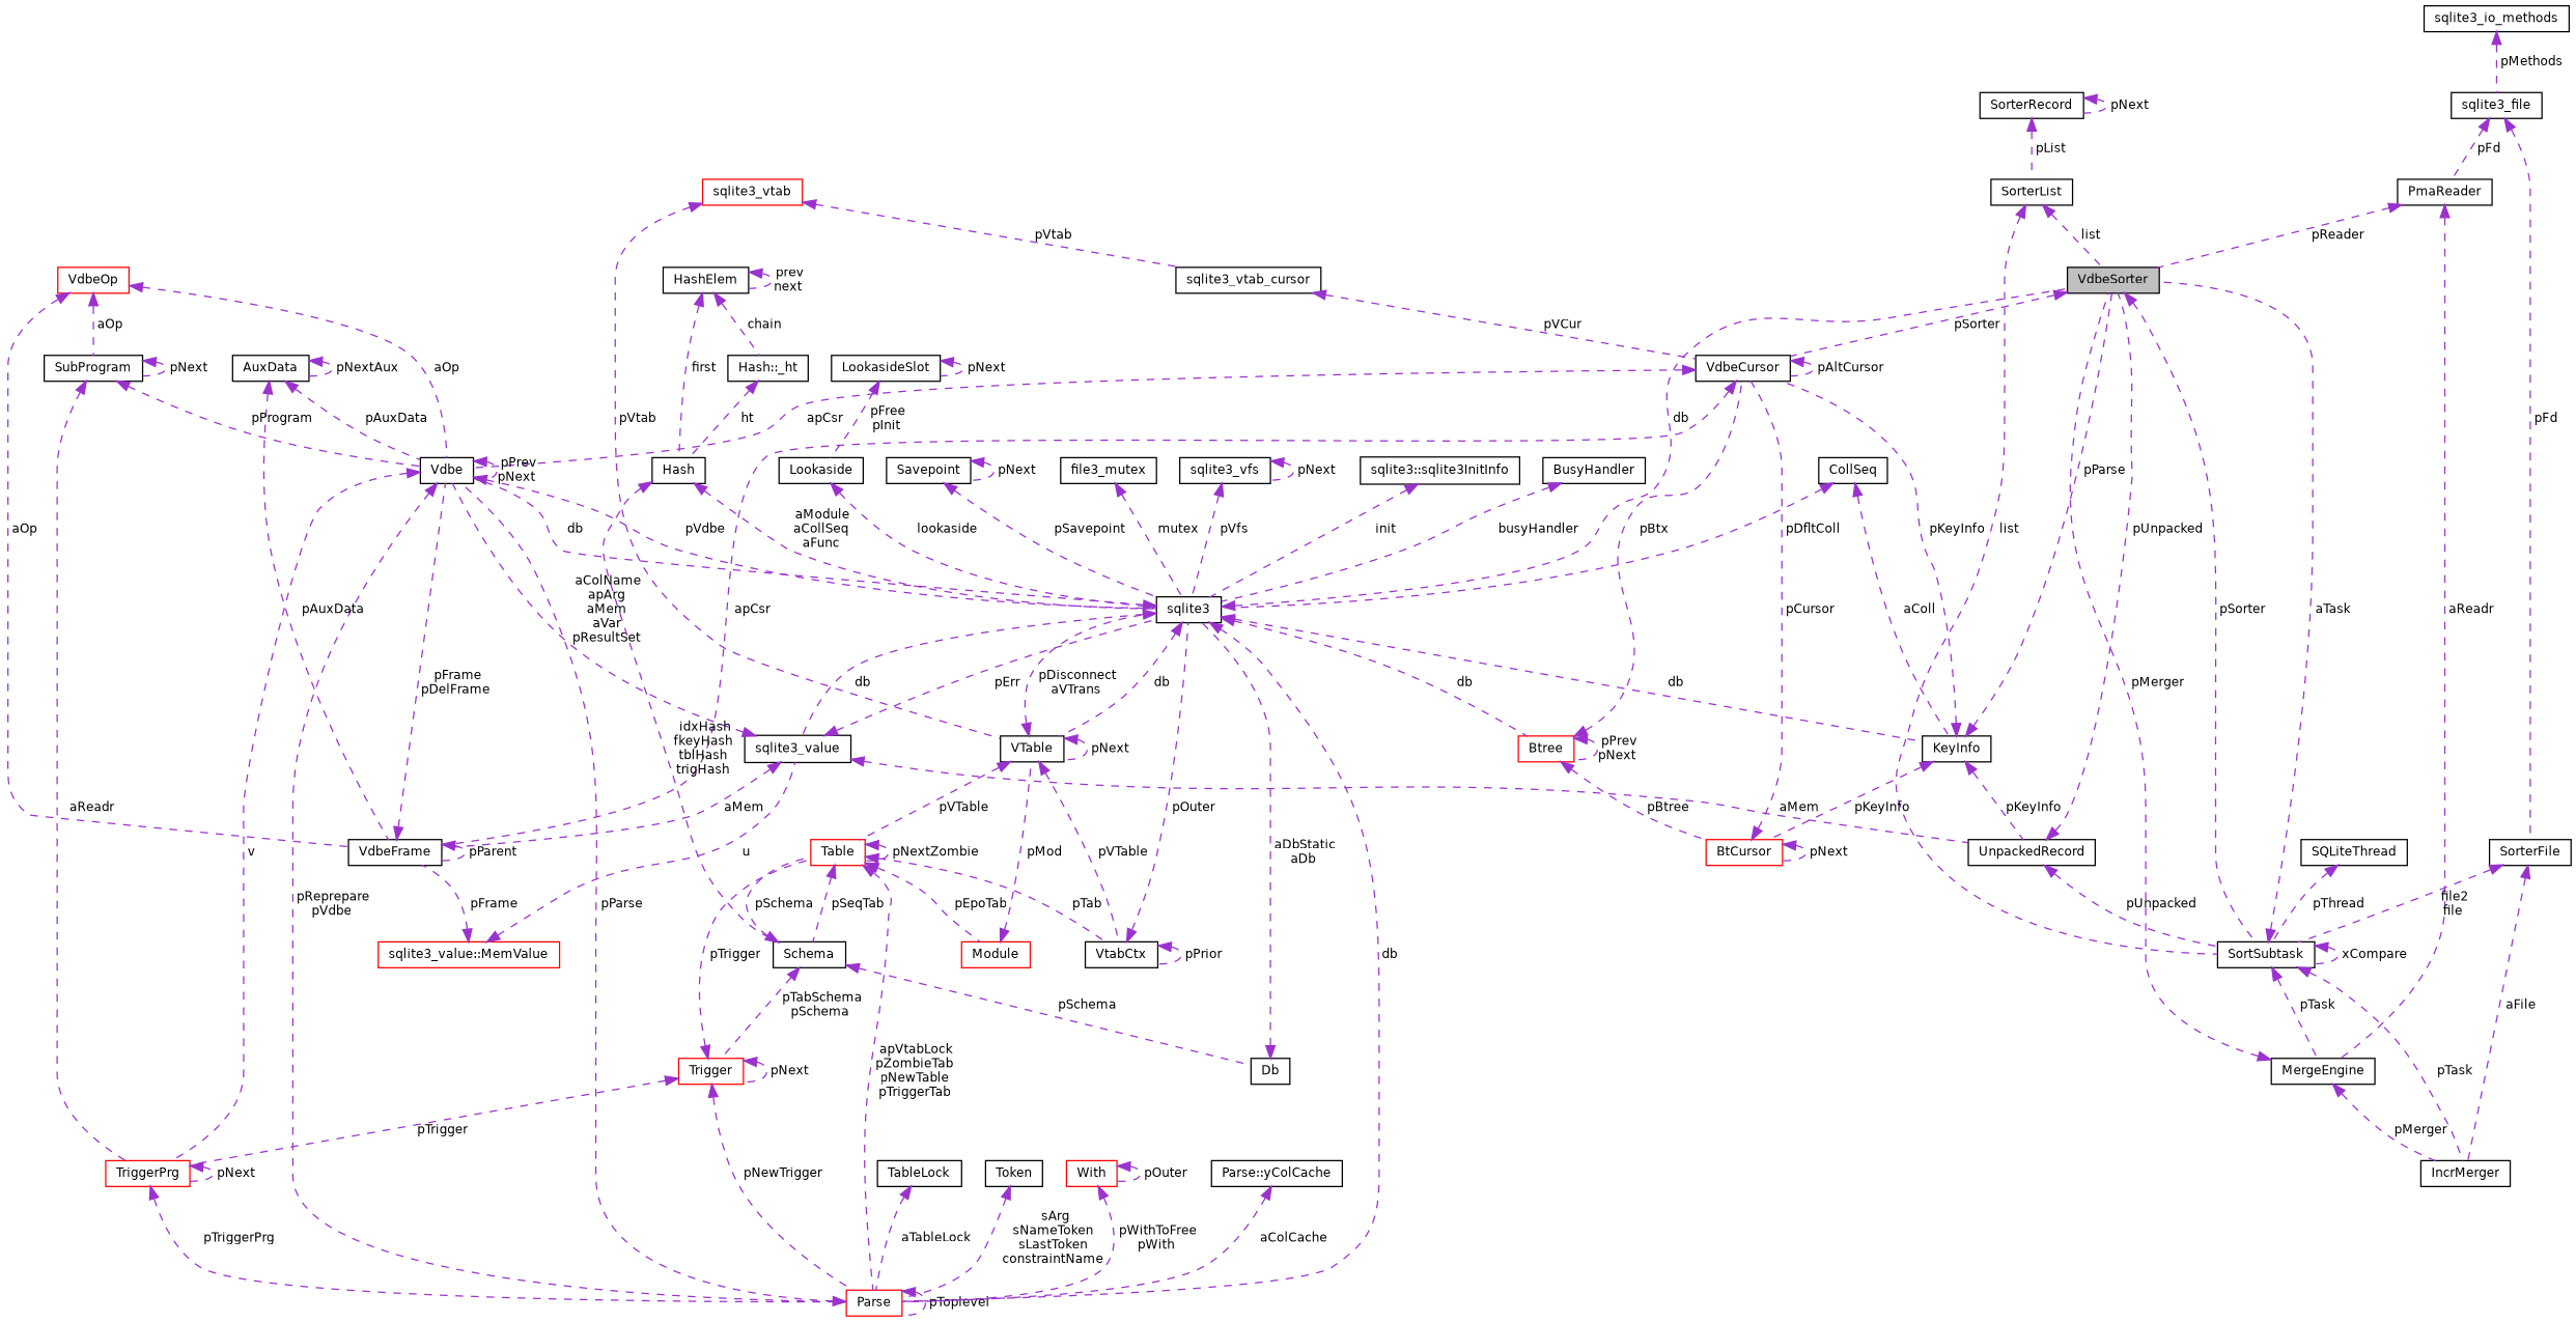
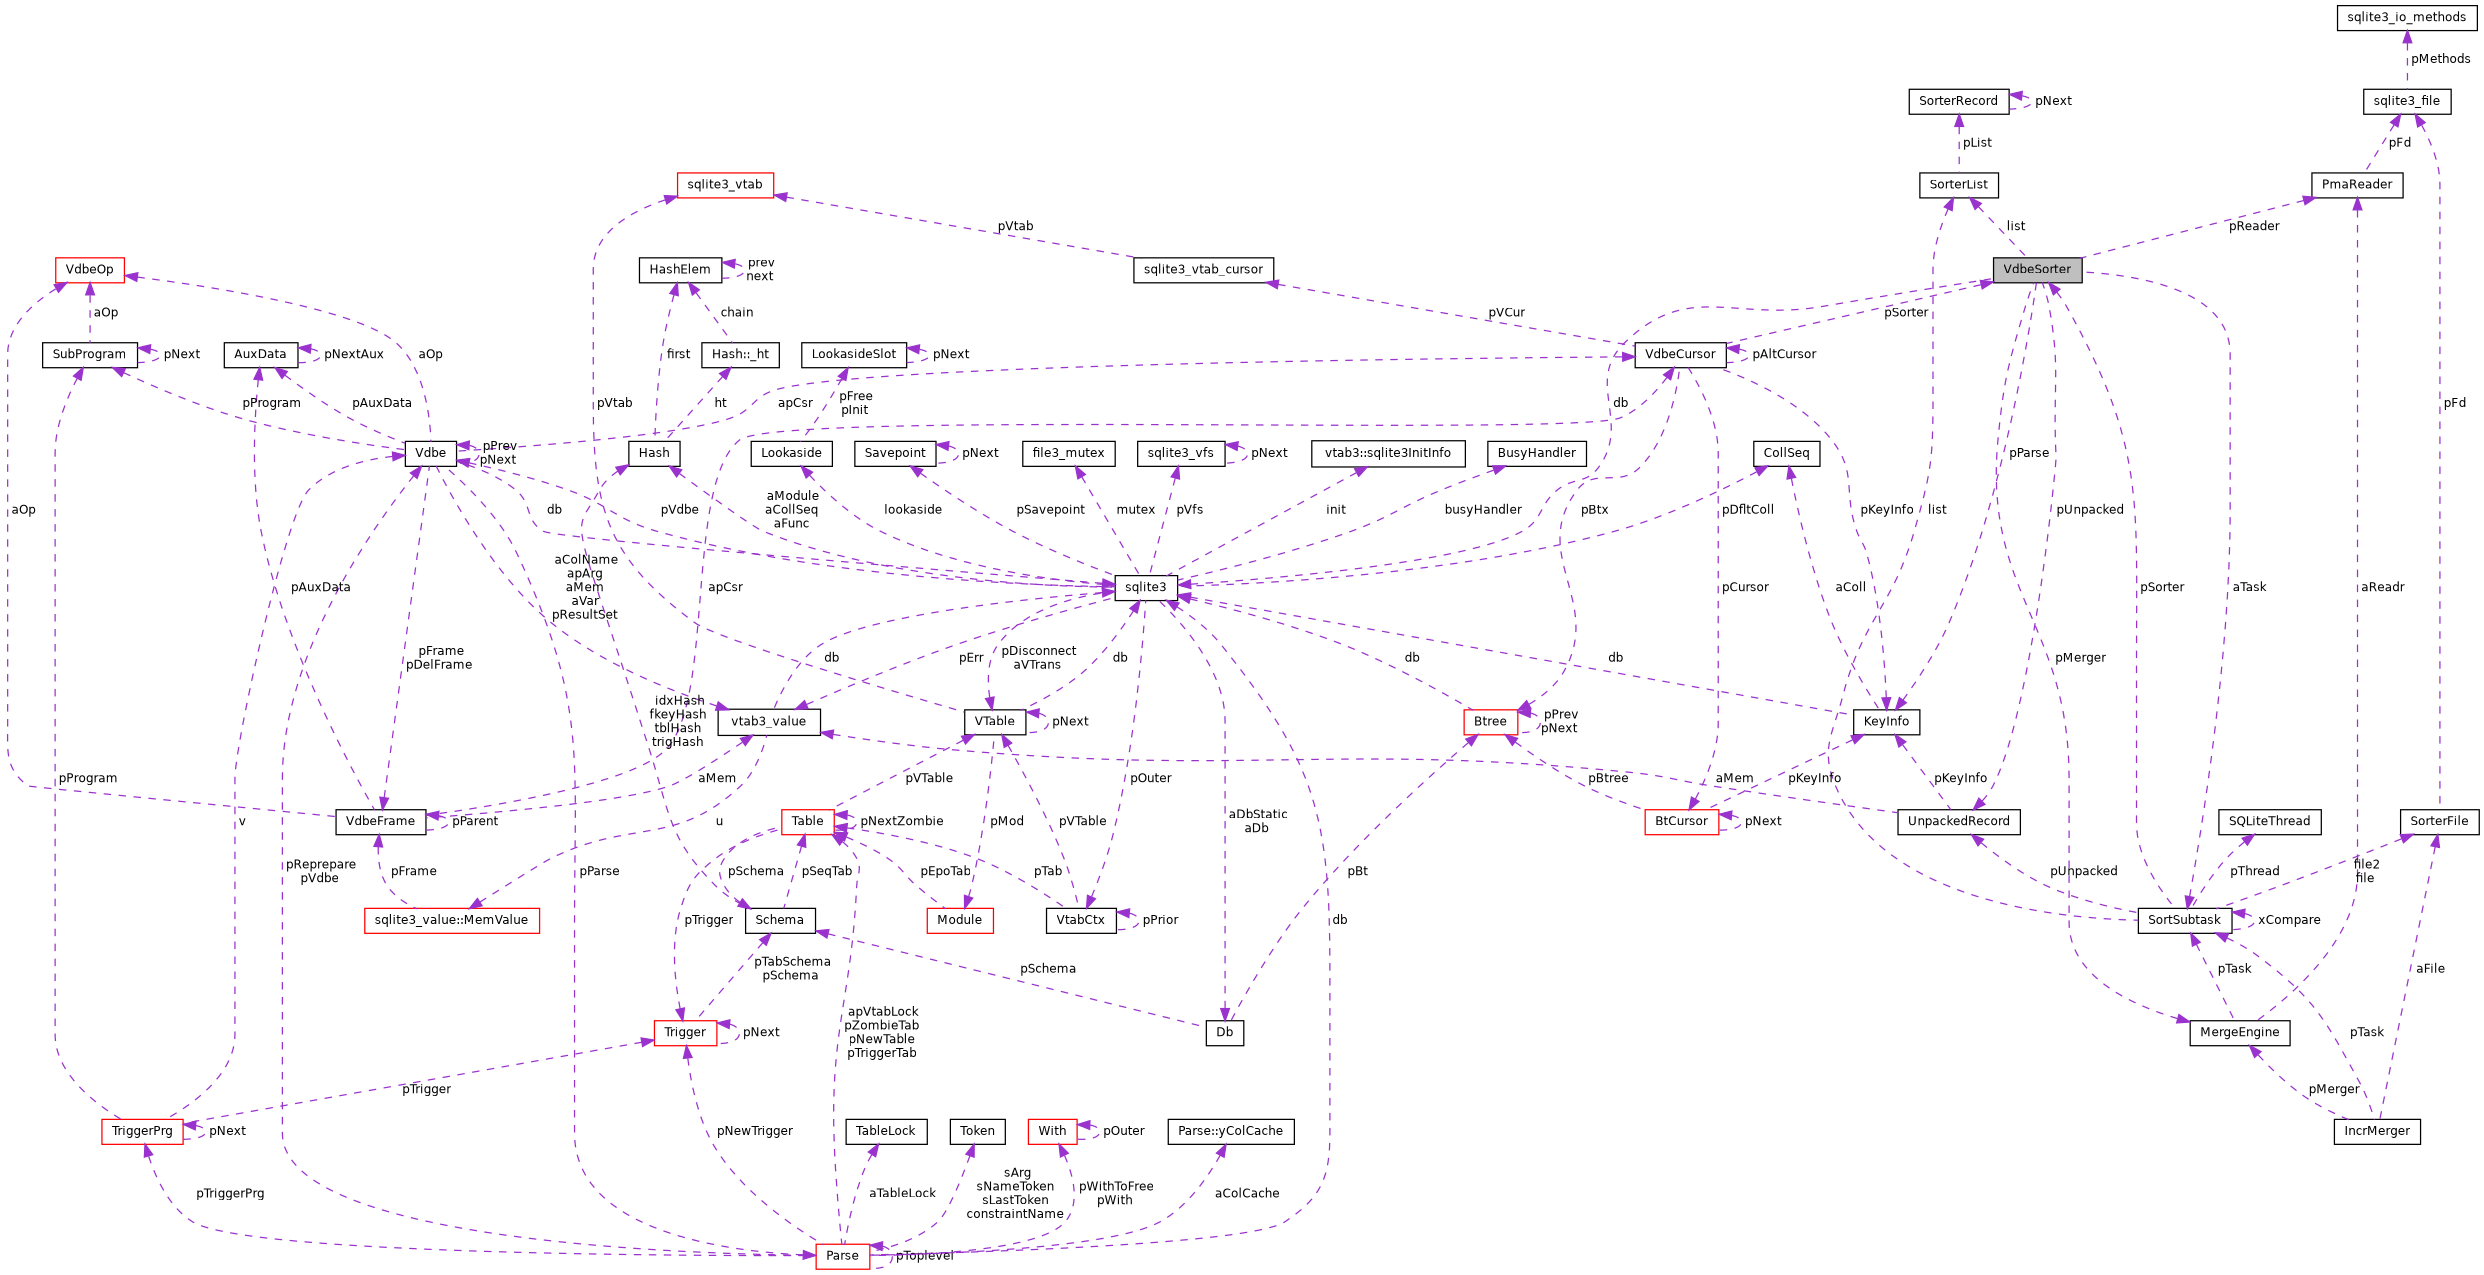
  digraph {
    node [color=black fillcolor=white fontname=Helvetica fontsize=10 shape=record style=filled]
    edge [color=darkorchid3 dir=back fontname=Helvetica fontsize=10 labelfontname=Helvetica labelfontsize=10 style=dashed]
    n1 [fillcolor=grey75 fontcolor=black height=0.2 label=VdbeSorter width=0.4]
    n2 [height=0.2 label=VdbeCursor width=0.4]
    n3 [height=0.2 label=SortSubtask width=0.4]
    n4 [height=0.2 label=Vdbe width=0.4]
    n5 [height=0.2 label=VdbeFrame width=0.4]
    n6 [height=0.2 label=MergeEngine width=0.4]
    n7 [height=0.2 label=IncrMerger width=0.4]
    n8 [height=0.2 label=SorterList width=0.4]
    n9 [height=0.2 label=SorterRecord width=0.4]
    n10 [height=0.2 label=sqlite3 width=0.4]
-   n11 [height=0.2 label=sqlite3_value width=0.4]
+   n11 [height=0.2 label=vtab3_value width=0.4]
    n12 [height=0.2 label=KeyInfo width=0.4]
    n13 [color=red height=0.2 label=Btree width=0.4]
    n14 [color=red height=0.2 label=Parse width=0.4]
    n15 [height=0.2 label=VTable width=0.4]
    n16 [color=red height=0.2 label=TriggerPrg width=0.4]
    n17 [height=0.2 label=UnpackedRecord width=0.4]
    n18 [color=red height=0.2 label=BtCursor width=0.4]
    n19 [height=0.2 label=Db width=0.4]
    n20 [color=red height=0.2 label=Table width=0.4]
    n21 [height=0.2 label=VtabCtx width=0.4]
    n22 [color=red height=0.2 label="sqlite3_value::MemValue" width=0.4]
    n23 [height=0.2 label=AuxData width=0.4]
    n24 [height=0.2 label=CollSeq width=0.4]
    n25 [height=0.2 label=sqlite3_vtab_cursor width=0.4]
    n26 [color=red height=0.2 label=sqlite3_vtab width=0.4]
    n27 [color=red height=0.2 label=VdbeOp width=0.4]
    n28 [height=0.2 label=SubProgram width=0.4]
    n29 [height=0.2 label=TableLock width=0.4]
    n30 [height=0.2 label=Token width=0.4]
    n31 [color=red height=0.2 label=With width=0.4]
    n32 [height=0.2 label="Parse::yColCache" width=0.4]
    n33 [height=0.2 label=Schema width=0.4]
    n34 [color=red height=0.2 label=Module width=0.4]
    n35 [color=red height=0.2 label=Trigger width=0.4]
    n36 [height=0.2 label=Hash width=0.4]
    n37 [height=0.2 label="Hash::_ht" width=0.4]
    n38 [height=0.2 label=HashElem width=0.4]
    n39 [height=0.2 label=Savepoint width=0.4]
    n40 [height=0.2 label=Lookaside width=0.4]
    n41 [height=0.2 label=LookasideSlot width=0.4]
    n42 [height=0.2 label=file3_mutex width=0.4]
    n43 [height=0.2 label=sqlite3_vfs width=0.4]
-   n44 [height=0.2 label="sqlite3::sqlite3InitInfo" width=0.4]
+   n44 [height=0.2 label="vtab3::sqlite3InitInfo" width=0.4]
    n45 [height=0.2 label=BusyHandler width=0.4]
    n46 [height=0.2 label=PmaReader width=0.4]
    n47 [height=0.2 label=sqlite3_file width=0.4]
    n48 [height=0.2 label=SorterFile width=0.4]
    n49 [height=0.2 label=sqlite3_io_methods width=0.4]
    n50 [height=0.2 label=SQLiteThread width=0.4]
    n1 -> n2 [label=" pSorter"]
    n1 -> n3 [label=" pSorter"]
    n2 -> n2 [label=" pAltCursor"]
    n2 -> n4 [label=" apCsr"]
    n2 -> n5 [label=" apCsr"]
    n3 -> n1 [label=" aTask"]
    n3 -> n3 [label=" xCompare"]
    n3 -> n6 [label=" pTask"]
    n3 -> n7 [label=" pTask"]
    n4 -> n4 [label=" pPrev\npNext"]
    n4 -> n10 [label=" pVdbe"]
    n4 -> n14 [label=" pReprepare\npVdbe"]
    n4 -> n16 [label=" v"]
    n5 -> n4 [label=" pFrame\npDelFrame"]
    n5 -> n5 [label=" pParent"]
-   n22 -> n5 [label=" pFrame"]
+   n5 -> n22 [label=" pFrame"]
    n6 -> n1 [label=" pMerger"]
    n6 -> n7 [label=" pMerger"]
    n8 -> n1 [label=" list"]
    n8 -> n3 [label=" list"]
    n9 -> n8 [label=" pList"]
    n9 -> n9 [label=" pNext"]
    n10 -> n1 [label=" db"]
    n10 -> n4 [label=" db"]
    n10 -> n11 [label=" db"]
    n10 -> n12 [label=" db"]
    n10 -> n13 [label=" db"]
    n10 -> n14 [label=" db"]
    n10 -> n15 [label=" db"]
    n11 -> n4 [label=" aColName\napArg\naMem\naVar\npResultSet"]
    n11 -> n5 [label=" aMem"]
    n11 -> n10 [label=" pErr"]
    n11 -> n17 [label=" aMem"]
    n12 -> n1 [label=" pParse"]
    n12 -> n2 [label=" pKeyInfo"]
    n12 -> n17 [label=" pKeyInfo"]
    n12 -> n18 [label=" pKeyInfo"]
    n13 -> n2 [label=" pBtx"]
    n13 -> n13 [label=" pPrev\npNext"]
    n13 -> n18 [label=" pBtree"]
+   n13 -> n19 [label=" pBt"]
    n14 -> n4 [label=" pParse"]
    n14 -> n14 [label=" pToplevel"]
    n15 -> n10 [label=" pDisconnect\naVTrans"]
    n15 -> n15 [label=" pNext"]
    n15 -> n20 [label=" pVTable"]
    n15 -> n21 [label=" pVTable"]
    n16 -> n14 [label=" pTriggerPrg"]
    n16 -> n16 [label=" pNext"]
    n17 -> n1 [label=" pUnpacked"]
    n17 -> n3 [label=" pUnpacked"]
    n18 -> n2 [label=" pCursor"]
    n18 -> n18 [label=" pNext"]
    n19 -> n10 [label=" aDbStatic\naDb"]
    n20 -> n14 [label=" apVtabLock\npZombieTab\npNewTable\npTriggerTab"]
    n20 -> n20 [label=" pNextZombie"]
    n20 -> n21 [label=" pTab"]
    n20 -> n33 [label=" pSeqTab"]
    n20 -> n34 [label=" pEpoTab"]
    n21 -> n10 [label=" pOuter"]
    n21 -> n21 [label=" pPrior"]
    n22 -> n11 [label=" u"]
    n23 -> n4 [label=" pAuxData"]
    n23 -> n5 [label=" pAuxData"]
    n23 -> n23 [label=" pNextAux"]
    n24 -> n10 [label=" pDfltColl"]
    n24 -> n12 [label=" aColl"]
    n25 -> n2 [label=" pVCur"]
    n26 -> n15 [label=" pVtab"]
    n26 -> n25 [label=" pVtab"]
    n27 -> n4 [label=" aOp"]
    n27 -> n5 [label=" aOp"]
    n27 -> n28 [label=" aOp"]
    n28 -> n4 [label=" pProgram"]
-   n28 -> n16 [label=" aReadr"]
+   n28 -> n16 [label=" pProgram"]
    n28 -> n28 [label=" pNext"]
    n29 -> n14 [label=" aTableLock"]
    n30 -> n14 [label=" sArg\nsNameToken\nsLastToken\nconstraintName"]
    n31 -> n14 [label=" pWithToFree\npWith"]
    n31 -> n31 [label=" pOuter"]
    n32 -> n14 [label=" aColCache"]
    n33 -> n19 [label=" pSchema"]
    n33 -> n20 [label=" pSchema"]
    n33 -> n35 [label=" pTabSchema\npSchema"]
    n34 -> n15 [label=" pMod"]
    n35 -> n14 [label=" pNewTrigger"]
    n35 -> n16 [label=" pTrigger"]
    n35 -> n20 [label=" pTrigger"]
    n35 -> n35 [label=" pNext"]
    n36 -> n10 [label=" aModule\naCollSeq\naFunc"]
    n36 -> n33 [label=" idxHash\nfkeyHash\ntblHash\ntrigHash"]
    n37 -> n36 [label=" ht"]
    n38 -> n36 [label=" first"]
    n38 -> n37 [label=" chain"]
    n38 -> n38 [label=" prev\nnext"]
    n39 -> n10 [label=" pSavepoint"]
    n39 -> n39 [label=" pNext"]
    n40 -> n10 [label=" lookaside"]
    n41 -> n40 [label=" pFree\npInit"]
    n41 -> n41 [label=" pNext"]
    n42 -> n10 [label=" mutex"]
    n43 -> n10 [label=" pVfs"]
    n43 -> n43 [label=" pNext"]
    n44 -> n10 [label=" init"]
    n45 -> n10 [label=" busyHandler"]
    n46 -> n1 [label=" pReader"]
    n46 -> n6 [label=" aReadr"]
    n47 -> n46 [label=" pFd"]
    n47 -> n48 [label=" pFd"]
    n48 -> n3 [label=" file2\nfile"]
    n48 -> n7 [label=" aFile"]
    n49 -> n47 [label=" pMethods"]
    n50 -> n3 [label=" pThread"]
  }
